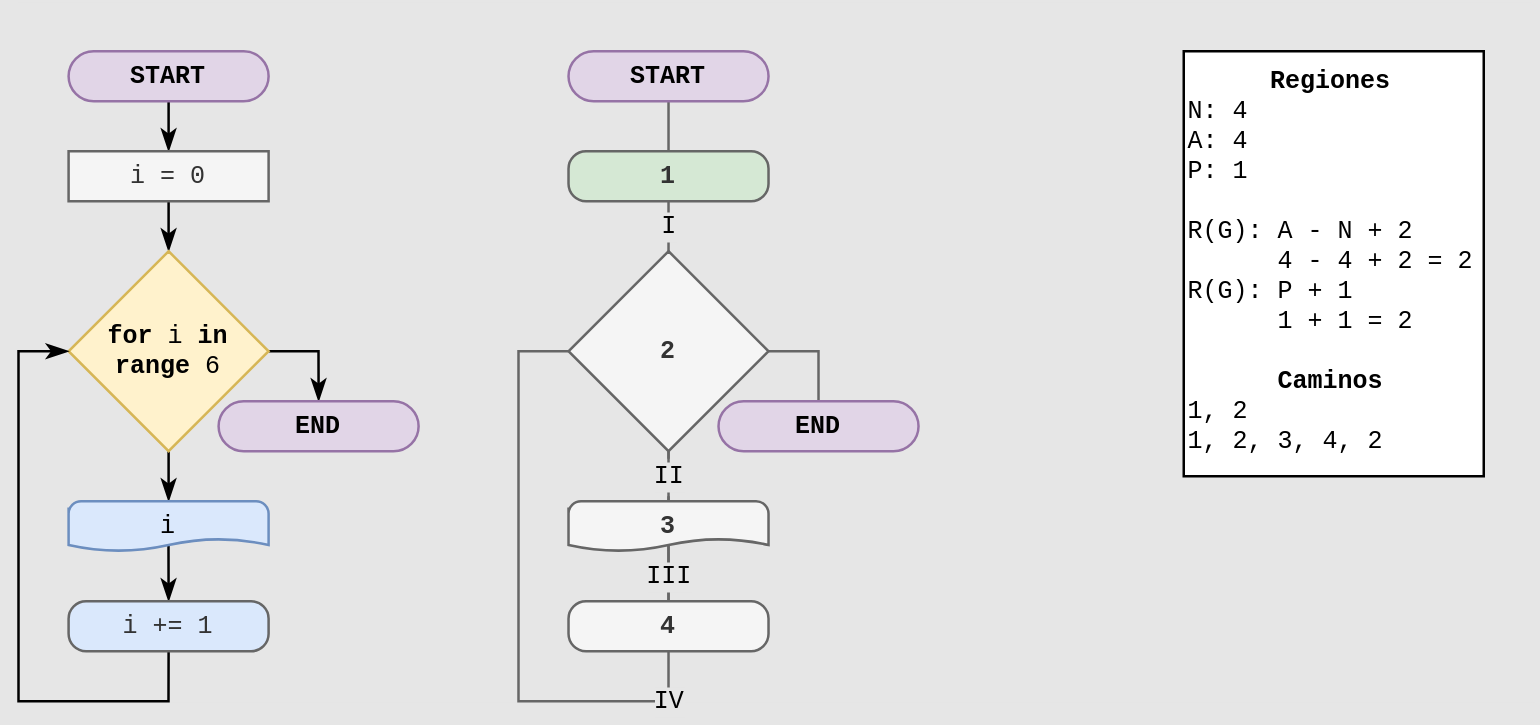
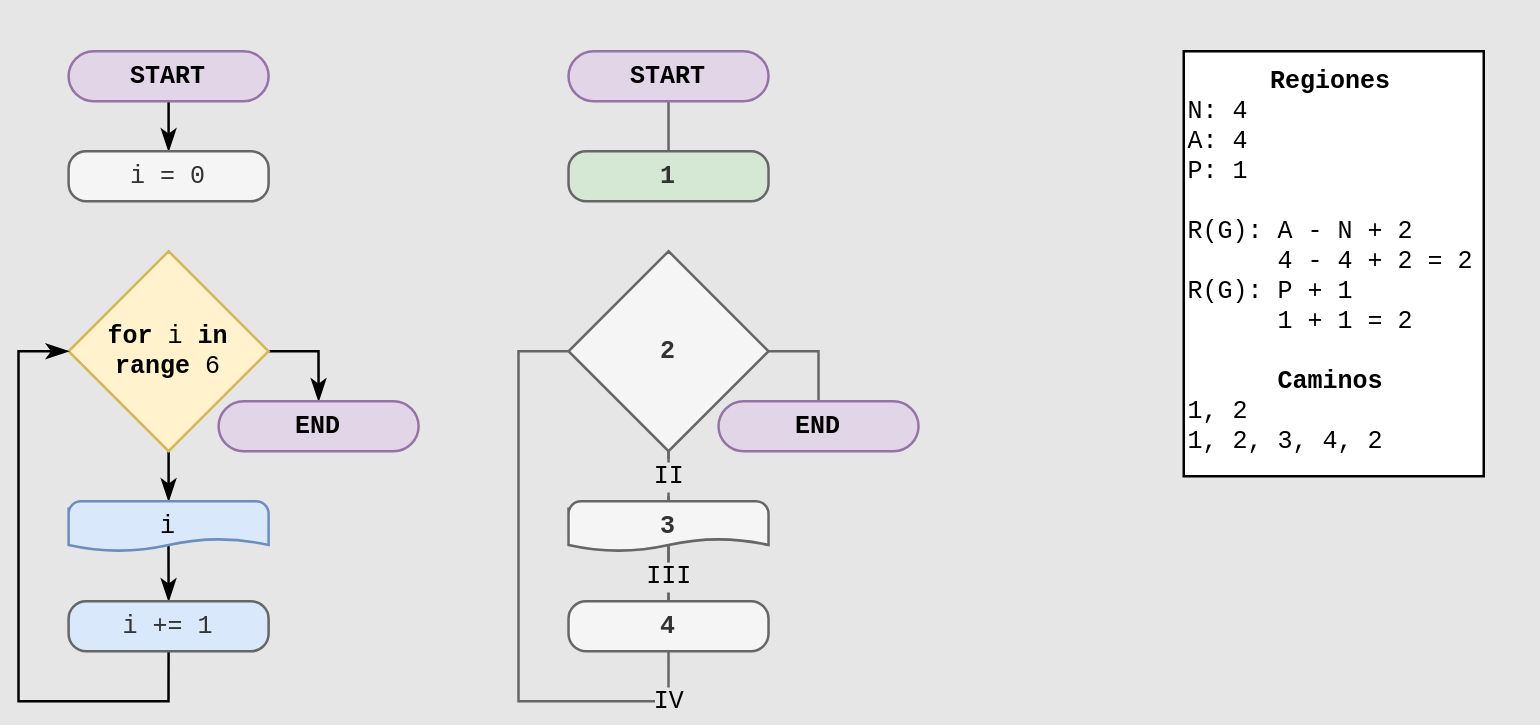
  <mxCell id="0" />
  <mxCell id="1" parent="0" />
  <mxCell id="2" style="edgeStyle=orthogonalEdgeStyle;rounded=0;orthogonalLoop=1;jettySize=auto;html=1;exitX=0.5;exitY=1;exitDx=0;exitDy=0;entryX=0.5;entryY=0;entryDx=0;entryDy=0;fontFamily=Courier New;fontSize=10;endArrow=classicThin;endFill=1;" parent="1" source="3" target="5" edge="1"><mxGeometry relative="1" as="geometry" /></mxCell>
  <mxCell id="3" value="START" style="rounded=1;whiteSpace=wrap;html=1;fontFamily=Courier New;fontSize=10;strokeWidth=1;arcSize=50;fontStyle=1;fillColor=#e1d5e7;strokeColor=#9673a6;labelBorderColor=none;" parent="1" vertex="1"><mxGeometry x="20.94" y="20" width="80" height="20" as="geometry" /></mxCell>
- <mxCell id="4" style="edgeStyle=orthogonalEdgeStyle;rounded=0;orthogonalLoop=1;jettySize=auto;html=1;exitX=0.5;exitY=1;exitDx=0;exitDy=0;entryX=0.5;entryY=0;entryDx=0;entryDy=0;entryPerimeter=0;fontFamily=Courier New;fontSize=10;endArrow=classicThin;endFill=1;" parent="1" source="5" target="8" edge="1"><mxGeometry relative="1" as="geometry" /></mxCell>
- <mxCell id="5" value="i = 0" style="whiteSpace=wrap;html=1;absoluteArcSize=1;arcSize=14;strokeWidth=1;fontFamily=Courier New;fontSize=10;fillColor=#f5f5f5;fontColor=#333333;strokeColor=#666666;labelBorderColor=none;rounded=0;" parent="1" vertex="1"><mxGeometry x="20.94" y="60" width="80" height="20" as="geometry" /></mxCell>
+ <mxCell id="5" value="i = 0" style="rounded=1;whiteSpace=wrap;html=1;absoluteArcSize=1;arcSize=14;strokeWidth=1;fontFamily=Courier New;fontSize=10;fillColor=#f5f5f5;fontColor=#333333;strokeColor=#666666;labelBorderColor=none;" parent="1" vertex="1"><mxGeometry x="20.94" y="60" width="80" height="20" as="geometry" /></mxCell>
  <mxCell id="6" style="edgeStyle=orthogonalEdgeStyle;rounded=0;orthogonalLoop=1;jettySize=auto;html=1;exitX=0.5;exitY=1;exitDx=0;exitDy=0;exitPerimeter=0;entryX=0.5;entryY=0;entryDx=0;entryDy=0;entryPerimeter=0;fontFamily=Courier New;fontSize=10;endArrow=classicThin;endFill=1;" parent="1" source="8" target="10" edge="1"><mxGeometry relative="1" as="geometry" /></mxCell>
  <mxCell id="7" style="edgeStyle=orthogonalEdgeStyle;rounded=0;orthogonalLoop=1;jettySize=auto;html=1;exitX=1;exitY=0.5;exitDx=0;exitDy=0;exitPerimeter=0;entryX=0.5;entryY=0;entryDx=0;entryDy=0;fontFamily=Courier New;fontSize=10;endArrow=classicThin;endFill=1;" parent="1" source="8" target="13" edge="1"><mxGeometry relative="1" as="geometry" /></mxCell>
  <mxCell id="8" value="&lt;b&gt;for&lt;/b&gt; i &lt;b&gt;in&lt;/b&gt; &lt;b&gt;range&lt;/b&gt; 6" style="strokeWidth=1;html=1;shape=mxgraph.flowchart.decision;whiteSpace=wrap;fontFamily=Courier New;fontSize=10;fillColor=#fff2cc;strokeColor=#d6b656;labelBorderColor=none;" parent="1" vertex="1"><mxGeometry x="20.94" y="100" width="80" height="80" as="geometry" /></mxCell>
  <mxCell id="9" style="edgeStyle=orthogonalEdgeStyle;rounded=0;orthogonalLoop=1;jettySize=auto;html=1;exitX=0.5;exitY=0;exitDx=0;exitDy=0;exitPerimeter=0;entryX=0.5;entryY=0;entryDx=0;entryDy=0;fontFamily=Courier New;fontSize=10;endArrow=classicThin;endFill=1;" parent="1" source="10" target="12" edge="1"><mxGeometry relative="1" as="geometry"><Array as="points"><mxPoint x="60.94" y="220" /><mxPoint x="60.94" y="220" /></Array></mxGeometry></mxCell>
  <mxCell id="10" value="i" style="strokeWidth=1;html=1;shape=mxgraph.flowchart.document2;whiteSpace=wrap;size=0.25;fontFamily=Courier New;fontSize=10;fillColor=#dae8fc;strokeColor=#6c8ebf;labelBorderColor=none;" parent="1" vertex="1"><mxGeometry x="20.94" y="200" width="80" height="20" as="geometry" /></mxCell>
  <mxCell id="11" style="edgeStyle=orthogonalEdgeStyle;rounded=0;orthogonalLoop=1;jettySize=auto;html=1;exitX=0.5;exitY=1;exitDx=0;exitDy=0;entryX=0;entryY=0.5;entryDx=0;entryDy=0;entryPerimeter=0;fontFamily=Courier New;fontSize=10;endArrow=classicThin;endFill=1;" parent="1" source="12" target="8" edge="1"><mxGeometry relative="1" as="geometry" /></mxCell>
  <mxCell id="12" value="i += 1" style="rounded=1;whiteSpace=wrap;html=1;absoluteArcSize=1;arcSize=14;strokeWidth=1;fontFamily=Courier New;fontSize=10;fillColor=#dae8fc;fontColor=#333333;strokeColor=#666666;labelBorderColor=none;" parent="1" vertex="1"><mxGeometry x="20.94" y="240" width="80" height="20" as="geometry" /></mxCell>
  <mxCell id="13" value="END" style="rounded=1;whiteSpace=wrap;html=1;fontFamily=Courier New;fontSize=10;strokeWidth=1;arcSize=50;fontStyle=1;fillColor=#e1d5e7;strokeColor=#9673a6;labelBorderColor=none;" parent="1" vertex="1"><mxGeometry x="80.94" y="160" width="80" height="20" as="geometry" /></mxCell>
  <mxCell id="14" style="edgeStyle=orthogonalEdgeStyle;rounded=0;orthogonalLoop=1;jettySize=auto;html=1;exitX=0.5;exitY=1;exitDx=0;exitDy=0;entryX=0.5;entryY=0;entryDx=0;entryDy=0;fontFamily=Courier New;fontSize=10;endArrow=none;endFill=0;fillColor=#f5f5f5;strokeColor=#666666;labelBackgroundColor=#E6E6E6;" parent="1" source="15" target="17" edge="1"><mxGeometry relative="1" as="geometry" /></mxCell>
  <mxCell id="15" value="START" style="rounded=1;whiteSpace=wrap;html=1;fontFamily=Courier New;fontSize=10;strokeWidth=1;arcSize=50;fontStyle=1;fillColor=#e1d5e7;strokeColor=#9673a6;labelBorderColor=none;" parent="1" vertex="1"><mxGeometry x="220.91" y="20" width="80" height="20" as="geometry" /></mxCell>
- <mxCell id="16" value="I" style="edgeStyle=orthogonalEdgeStyle;rounded=0;orthogonalLoop=1;jettySize=auto;html=1;exitX=0.5;exitY=1;exitDx=0;exitDy=0;entryX=0.5;entryY=0;entryDx=0;entryDy=0;entryPerimeter=0;fontFamily=Courier New;fontSize=10;endArrow=none;endFill=0;fillColor=#f5f5f5;strokeColor=#666666;labelBackgroundColor=#E6E6E6;" parent="1" source="17" target="21" edge="1"><mxGeometry relative="1" as="geometry" /></mxCell>
  <mxCell id="17" value="1" style="rounded=1;whiteSpace=wrap;html=1;absoluteArcSize=1;arcSize=14;strokeWidth=1;fontFamily=Courier New;fontSize=10;fillColor=#d5e8d4;fontColor=#333333;strokeColor=#666666;fontStyle=1;labelBorderColor=none;" parent="1" vertex="1"><mxGeometry x="220.91" y="60" width="80" height="20" as="geometry" /></mxCell>
  <mxCell id="18" style="edgeStyle=orthogonalEdgeStyle;rounded=0;orthogonalLoop=1;jettySize=auto;html=1;exitX=0.5;exitY=1;exitDx=0;exitDy=0;exitPerimeter=0;entryX=0.5;entryY=0;entryDx=0;entryDy=0;entryPerimeter=0;fontFamily=Courier New;fontSize=10;endArrow=none;endFill=0;fillColor=#f5f5f5;strokeColor=#666666;dashed=1;" parent="1" source="21" target="23" edge="1"><mxGeometry relative="1" as="geometry" /></mxCell>
  <mxCell id="19" style="edgeStyle=orthogonalEdgeStyle;rounded=0;orthogonalLoop=1;jettySize=auto;html=1;exitX=1;exitY=0.5;exitDx=0;exitDy=0;exitPerimeter=0;entryX=0.5;entryY=0;entryDx=0;entryDy=0;fontFamily=Courier New;fontSize=10;endArrow=none;endFill=0;fillColor=#f5f5f5;strokeColor=#666666;labelBackgroundColor=#E6E6E6;" parent="1" source="21" target="26" edge="1"><mxGeometry relative="1" as="geometry" /></mxCell>
  <mxCell id="20" value="II" style="edgeStyle=orthogonalEdgeStyle;rounded=0;orthogonalLoop=1;jettySize=auto;html=1;fontFamily=Courier New;fontSize=10;endArrow=none;endFill=0;fillColor=#f5f5f5;strokeColor=#666666;labelBackgroundColor=#E6E6E6;" parent="1" source="21" target="25" edge="1"><mxGeometry x="-0.667" relative="1" as="geometry"><mxPoint as="offset" /></mxGeometry></mxCell>
  <mxCell id="21" value="2" style="strokeWidth=1;html=1;shape=mxgraph.flowchart.decision;whiteSpace=wrap;fontFamily=Courier New;fontSize=10;fillColor=#f5f5f5;strokeColor=#666666;fontStyle=1;fontColor=#333333;labelBorderColor=none;" parent="1" vertex="1"><mxGeometry x="220.91" y="100" width="80" height="80" as="geometry" /></mxCell>
  <mxCell id="22" value="III" style="edgeStyle=orthogonalEdgeStyle;rounded=0;orthogonalLoop=1;jettySize=auto;html=1;exitX=0.5;exitY=0;exitDx=0;exitDy=0;exitPerimeter=0;entryX=0.5;entryY=0;entryDx=0;entryDy=0;fontFamily=Courier New;fontSize=10;endArrow=none;endFill=0;fillColor=#f5f5f5;strokeColor=#666666;labelBackgroundColor=#E6E6E6;" parent="1" source="23" target="25" edge="1"><mxGeometry x="0.5" relative="1" as="geometry"><Array as="points"><mxPoint x="260.91" y="220" /><mxPoint x="260.91" y="220" /></Array><mxPoint as="offset" /></mxGeometry></mxCell>
  <mxCell id="23" value="3" style="strokeWidth=1;html=1;shape=mxgraph.flowchart.document2;whiteSpace=wrap;size=0.25;fontFamily=Courier New;fontSize=10;fillColor=#f5f5f5;strokeColor=#666666;fontStyle=1;fontColor=#333333;labelBorderColor=none;" parent="1" vertex="1"><mxGeometry x="220.91" y="200" width="80" height="20" as="geometry" /></mxCell>
  <mxCell id="24" value="IV" style="edgeStyle=orthogonalEdgeStyle;rounded=0;orthogonalLoop=1;jettySize=auto;html=1;exitX=0.5;exitY=1;exitDx=0;exitDy=0;entryX=0;entryY=0.5;entryDx=0;entryDy=0;entryPerimeter=0;fontFamily=Courier New;fontSize=10;endArrow=none;endFill=0;fillColor=#f5f5f5;strokeColor=#666666;labelBackgroundColor=#E6E6E6;" parent="1" source="25" target="21" edge="1"><mxGeometry x="-0.833" relative="1" as="geometry"><mxPoint as="offset" /></mxGeometry></mxCell>
  <mxCell id="25" value="4" style="rounded=1;whiteSpace=wrap;html=1;absoluteArcSize=1;arcSize=14;strokeWidth=1;fontFamily=Courier New;fontSize=10;fillColor=#f5f5f5;fontColor=#333333;strokeColor=#666666;fontStyle=1;labelBorderColor=none;" parent="1" vertex="1"><mxGeometry x="220.91" y="240" width="80" height="20" as="geometry" /></mxCell>
  <mxCell id="26" value="END" style="rounded=1;whiteSpace=wrap;html=1;fontFamily=Courier New;fontSize=10;strokeWidth=1;arcSize=50;fontStyle=1;fillColor=#e1d5e7;strokeColor=#9673a6;labelBorderColor=none;" parent="1" vertex="1"><mxGeometry x="280.91" y="160" width="80" height="20" as="geometry" /></mxCell>
  <mxCell id="27" value="&lt;div style=&quot;text-align: center;&quot;&gt;&lt;span style=&quot;background-color: initial;&quot;&gt;&lt;b&gt;Regiones&lt;/b&gt;&lt;/span&gt;&lt;/div&gt;N: 4&lt;br&gt;A: 4&lt;br&gt;P: 1&lt;br&gt;&lt;br&gt;R(G): A - N + 2&lt;br&gt;&amp;nbsp; &amp;nbsp; &amp;nbsp; 4 - 4 + 2 = 2&lt;br&gt;R(G): P + 1&lt;br&gt;&amp;nbsp; &amp;nbsp; &amp;nbsp; 1 + 1 = 2&lt;br&gt;&lt;br&gt;&lt;div style=&quot;text-align: center;&quot;&gt;&lt;b style=&quot;background-color: initial;&quot;&gt;Caminos&lt;/b&gt;&lt;/div&gt;1, 2&lt;br&gt;1, 2, 3, 4, 2" style="rounded=0;whiteSpace=wrap;html=1;labelBackgroundColor=none;labelBorderColor=none;fontFamily=Courier New;fontSize=10;strokeWidth=1;align=left;verticalAlign=top;" parent="1" vertex="1"><mxGeometry x="467" y="20" width="120" height="170" as="geometry" /></mxCell>
